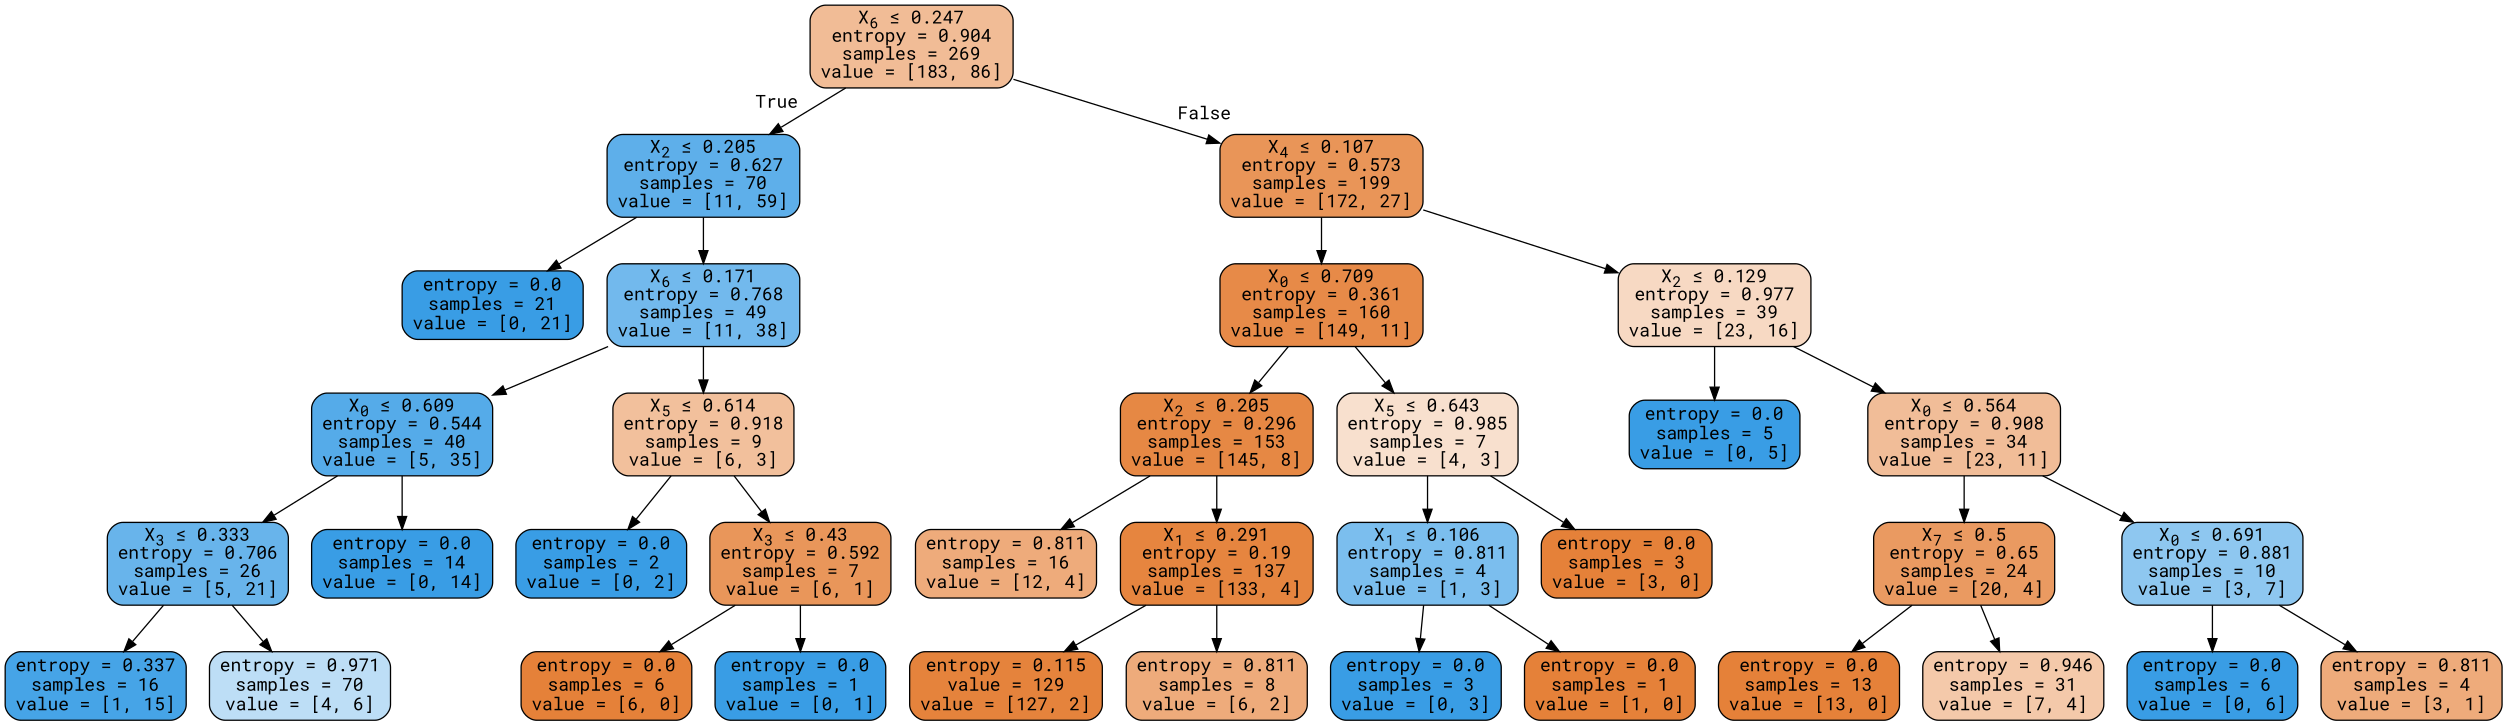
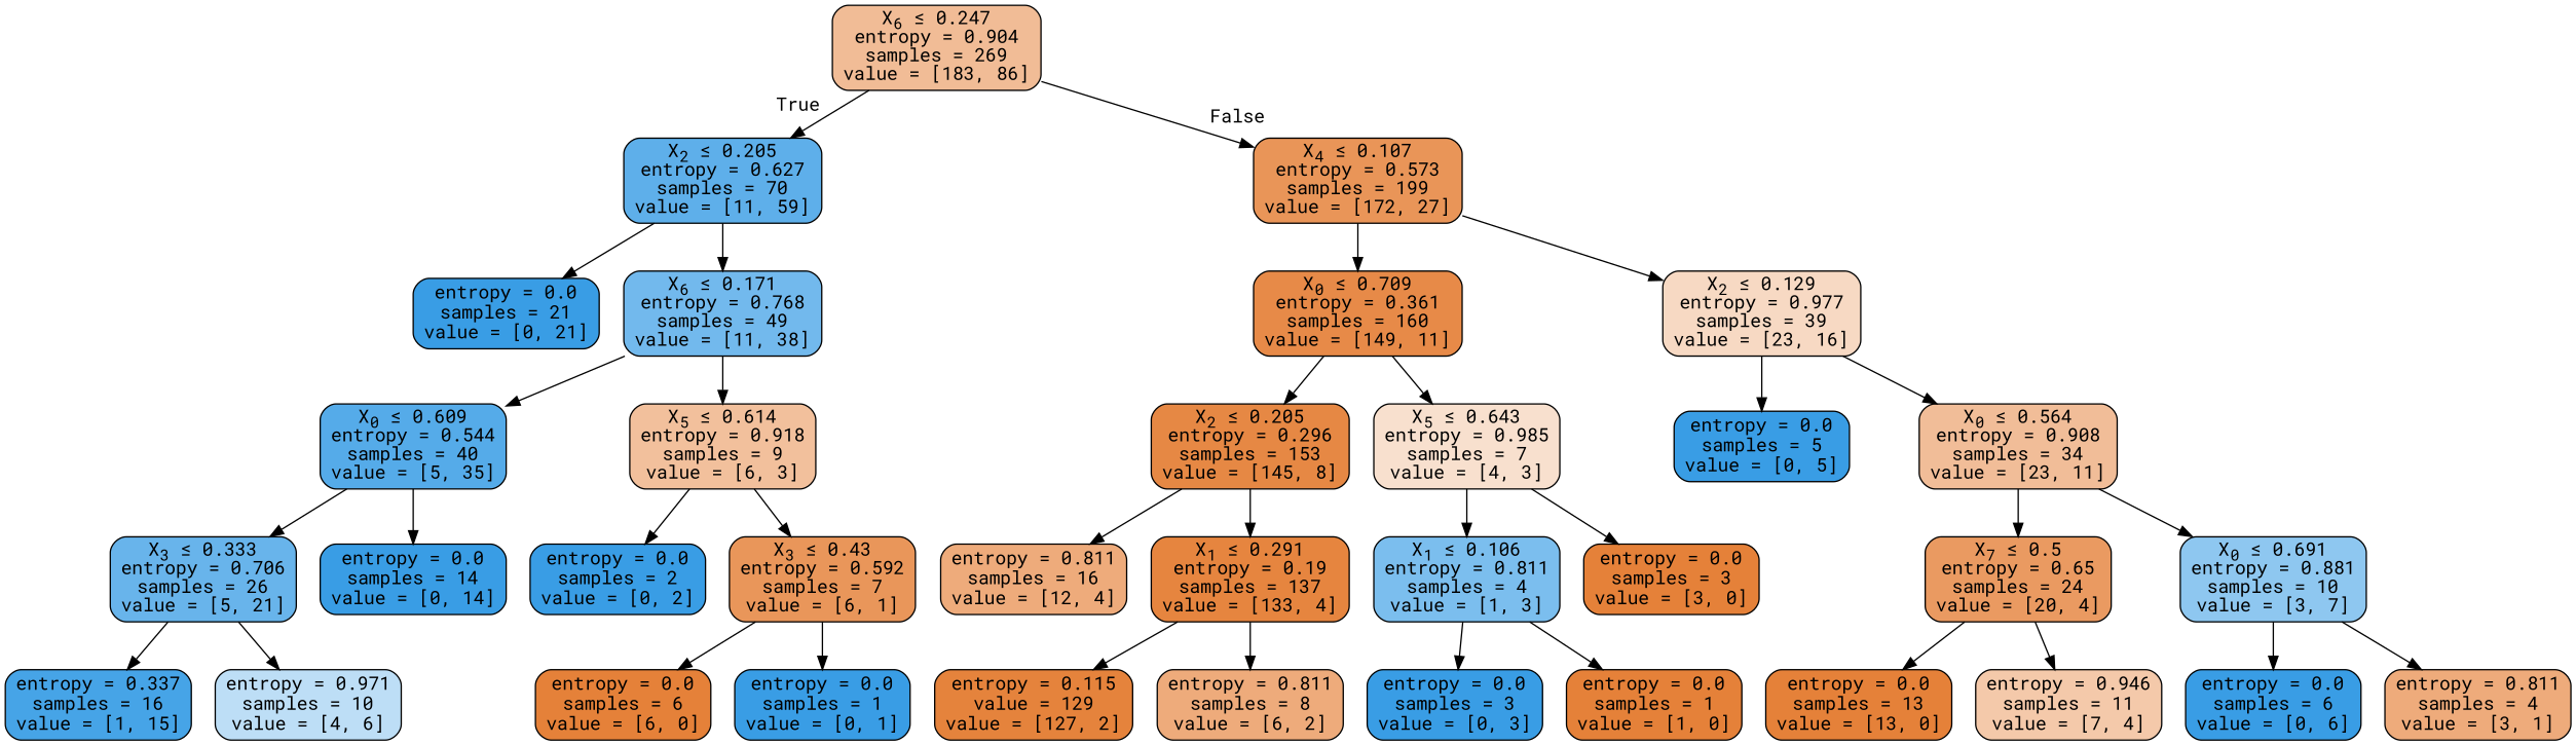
  digraph {
    fontname="Roboto Mono"
    node [color=black fillcolor="#399de5" fontname="Roboto Mono" shape=box style="filled, rounded"]
    edge [fontname="Roboto Mono"]
    n1 [fillcolor="#f1bc96" label=<X<SUB>6</SUB> &le; 0.247<br/>entropy = 0.904<br/>samples = 269<br/>value = [183, 86]>]
    n2 [fillcolor="#5eafea" label=<X<SUB>2</SUB> &le; 0.205<br/>entropy = 0.627<br/>samples = 70<br/>value = [11, 59]>]
    n3 [fillcolor="#e99558" label=<X<SUB>4</SUB> &le; 0.107<br/>entropy = 0.573<br/>samples = 199<br/>value = [172, 27]>]
    n4 [label=<entropy = 0.0<br/>samples = 21<br/>value = [0, 21]>]
    n5 [fillcolor="#72b9ed" label=<X<SUB>6</SUB> &le; 0.171<br/>entropy = 0.768<br/>samples = 49<br/>value = [11, 38]>]
    n6 [fillcolor="#e78a48" label=<X<SUB>0</SUB> &le; 0.709<br/>entropy = 0.361<br/>samples = 160<br/>value = [149, 11]>]
    n7 [fillcolor="#f7d9c3" label=<X<SUB>2</SUB> &le; 0.129<br/>entropy = 0.977<br/>samples = 39<br/>value = [23, 16]>]
    n8 [fillcolor="#55abe9" label=<X<SUB>0</SUB> &le; 0.609<br/>entropy = 0.544<br/>samples = 40<br/>value = [5, 35]>]
    n9 [fillcolor="#f2c09c" label=<X<SUB>5</SUB> &le; 0.614<br/>entropy = 0.918<br/>samples = 9<br/>value = [6, 3]>]
    n10 [fillcolor="#68b4eb" label=<X<SUB>3</SUB> &le; 0.333<br/>entropy = 0.706<br/>samples = 26<br/>value = [5, 21]>]
    n11 [label=<entropy = 0.0<br/>samples = 14<br/>value = [0, 14]>]
    n12 [label=<entropy = 0.0<br/>samples = 2<br/>value = [0, 2]>]
    n13 [fillcolor="#e9965a" label=<X<SUB>3</SUB> &le; 0.43<br/>entropy = 0.592<br/>samples = 7<br/>value = [6, 1]>]
    n14 [fillcolor="#46a4e7" label=<entropy = 0.337<br/>samples = 16<br/>value = [1, 15]>]
-   n15 [fillcolor="#bddef6" label=<entropy = 0.971<br/>samples = 70<br/>value = [4, 6]>]
+   n15 [fillcolor="#bddef6" label=<entropy = 0.971<br/>samples = 10<br/>value = [4, 6]>]
    n16 [fillcolor="#e58139" label=<entropy = 0.0<br/>samples = 6<br/>value = [6, 0]>]
    n17 [label=<entropy = 0.0<br/>samples = 1<br/>value = [0, 1]>]
    n18 [fillcolor="#e68844" label=<X<SUB>2</SUB> &le; 0.205<br/>entropy = 0.296<br/>samples = 153<br/>value = [145, 8]>]
    n19 [fillcolor="#f8e0ce" label=<X<SUB>5</SUB> &le; 0.643<br/>entropy = 0.985<br/>samples = 7<br/>value = [4, 3]>]
    n20 [label=<entropy = 0.0<br/>samples = 5<br/>value = [0, 5]>]
    n21 [fillcolor="#f1bd98" label=<X<SUB>0</SUB> &le; 0.564<br/>entropy = 0.908<br/>samples = 34<br/>value = [23, 11]>]
    n22 [fillcolor="#eeab7b" label=<entropy = 0.811<br/>samples = 16<br/>value = [12, 4]>]
    n23 [fillcolor="#e6853f" label=<X<SUB>1</SUB> &le; 0.291<br/>entropy = 0.19<br/>samples = 137<br/>value = [133, 4]>]
    n24 [fillcolor="#7bbeee" label=<X<SUB>1</SUB> &le; 0.106<br/>entropy = 0.811<br/>samples = 4<br/>value = [1, 3]>]
    n25 [fillcolor="#e58139" label=<entropy = 0.0<br/>samples = 3<br/>value = [3, 0]>]
    n26 [fillcolor="#e5833c" label=<entropy = 0.115<br/>value = 129<br/>value = [127, 2]>]
    n27 [fillcolor="#eeab7b" label=<entropy = 0.811<br/>samples = 8<br/>value = [6, 2]>]
    n28 [label=<entropy = 0.0<br/>samples = 3<br/>value = [0, 3]>]
    n29 [fillcolor="#e58139" label=<entropy = 0.0<br/>samples = 1<br/>value = [1, 0]>]
    n30 [fillcolor="#ea9a61" label=<X<SUB>7</SUB> &le; 0.5<br/>entropy = 0.65<br/>samples = 24<br/>value = [20, 4]>]
    n31 [fillcolor="#8ec7f0" label=<X<SUB>0</SUB> &le; 0.691<br/>entropy = 0.881<br/>samples = 10<br/>value = [3, 7]>]
    n32 [fillcolor="#e58139" label=<entropy = 0.0<br/>samples = 13<br/>value = [13, 0]>]
-   n33 [fillcolor="#f4c9aa" label=<entropy = 0.946<br/>samples = 31<br/>value = [7, 4]>]
+   n33 [fillcolor="#f4c9aa" label=<entropy = 0.946<br/>samples = 11<br/>value = [7, 4]>]
    n34 [label=<entropy = 0.0<br/>samples = 6<br/>value = [0, 6]>]
    n35 [fillcolor="#eeab7b" label=<entropy = 0.811<br/>samples = 4<br/>value = [3, 1]>]
    n1 -> n2 [headlabel=True labelangle=45 labeldistance=2.5]
    n1 -> n3 [headlabel=False labelangle=-45 labeldistance=2.5]
    n2 -> n4
    n2 -> n5
    n3 -> n6
    n3 -> n7
    n5 -> n8
    n5 -> n9
    n6 -> n18
    n6 -> n19
    n7 -> n20
    n7 -> n21
    n8 -> n10
    n8 -> n11
    n9 -> n12
    n9 -> n13
    n10 -> n14
    n10 -> n15
    n13 -> n16
    n13 -> n17
    n18 -> n22
    n18 -> n23
    n19 -> n24
    n19 -> n25
    n21 -> n30
    n21 -> n31
    n23 -> n26
    n23 -> n27
    n24 -> n28
    n24 -> n29
    n30 -> n32
    n30 -> n33
    n31 -> n34
    n31 -> n35
  }
